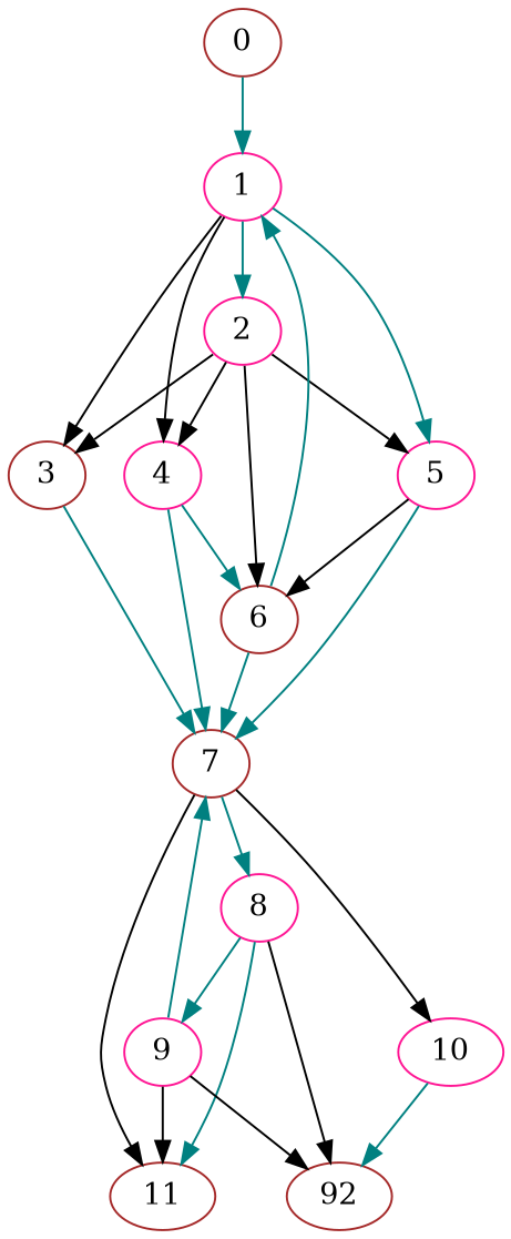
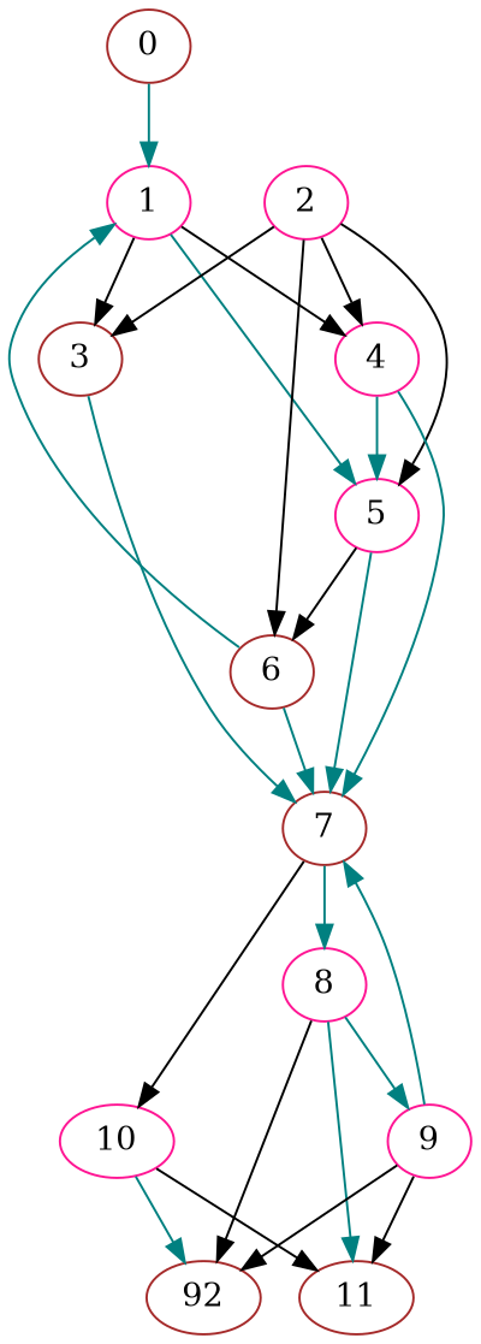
  digraph {
    splines=true
    node [color=deeppink shape=ellipse]
    edge [color=teal]
    n1 [color=brown height=0.3 label=0 width=0.3]
    n2 [height=0.3 label=1 width=0.3]
    n3 [height=0.3 label=2 width=0.3]
    n4 [color=brown height=0.3 label=3 width=0.3]
    n5 [height=0.3 label=4 width=0.3]
    n6 [height=0.3 label=5 width=0.3]
    n7 [color=brown height=0.3 label=6 width=0.3]
    n8 [color=brown height=0.3 label=7 width=0.3]
    n9 [height=0.3 label=8 width=0.3]
    n10 [height=0.3 label=10 width=0.3]
    n11 [height=0.3 label=9 width=0.3]
    n12 [color=brown height=0.3 label=11 width=0.3]
    n13 [color=brown height=0.3 label=92 width=0.3]
    n1 -> n2
-   n2 -> n3
    n2 -> n4 [color=black]
    n2 -> n5 [color=black]
    n2 -> n6
    n3 -> n4 [color=black]
    n3 -> n5 [color=black]
    n3 -> n6 [color=black]
    n3 -> n7 [color=black]
    n4 -> n8
-   n5 -> n7
+   n5 -> n6
    n5 -> n8
    n6 -> n7 [color=black]
    n6 -> n8
    n7 -> n2
    n7 -> n8
    n8 -> n9
    n8 -> n10 [color=black]
    n9 -> n11
    n9 -> n12
    n9 -> n13 [color=black]
-   n8 -> n12 [color=black]
+   n10 -> n12 [color=black]
    n10 -> n13
    n11 -> n8
    n11 -> n12 [color=black]
    n11 -> n13 [color=black]
  }
